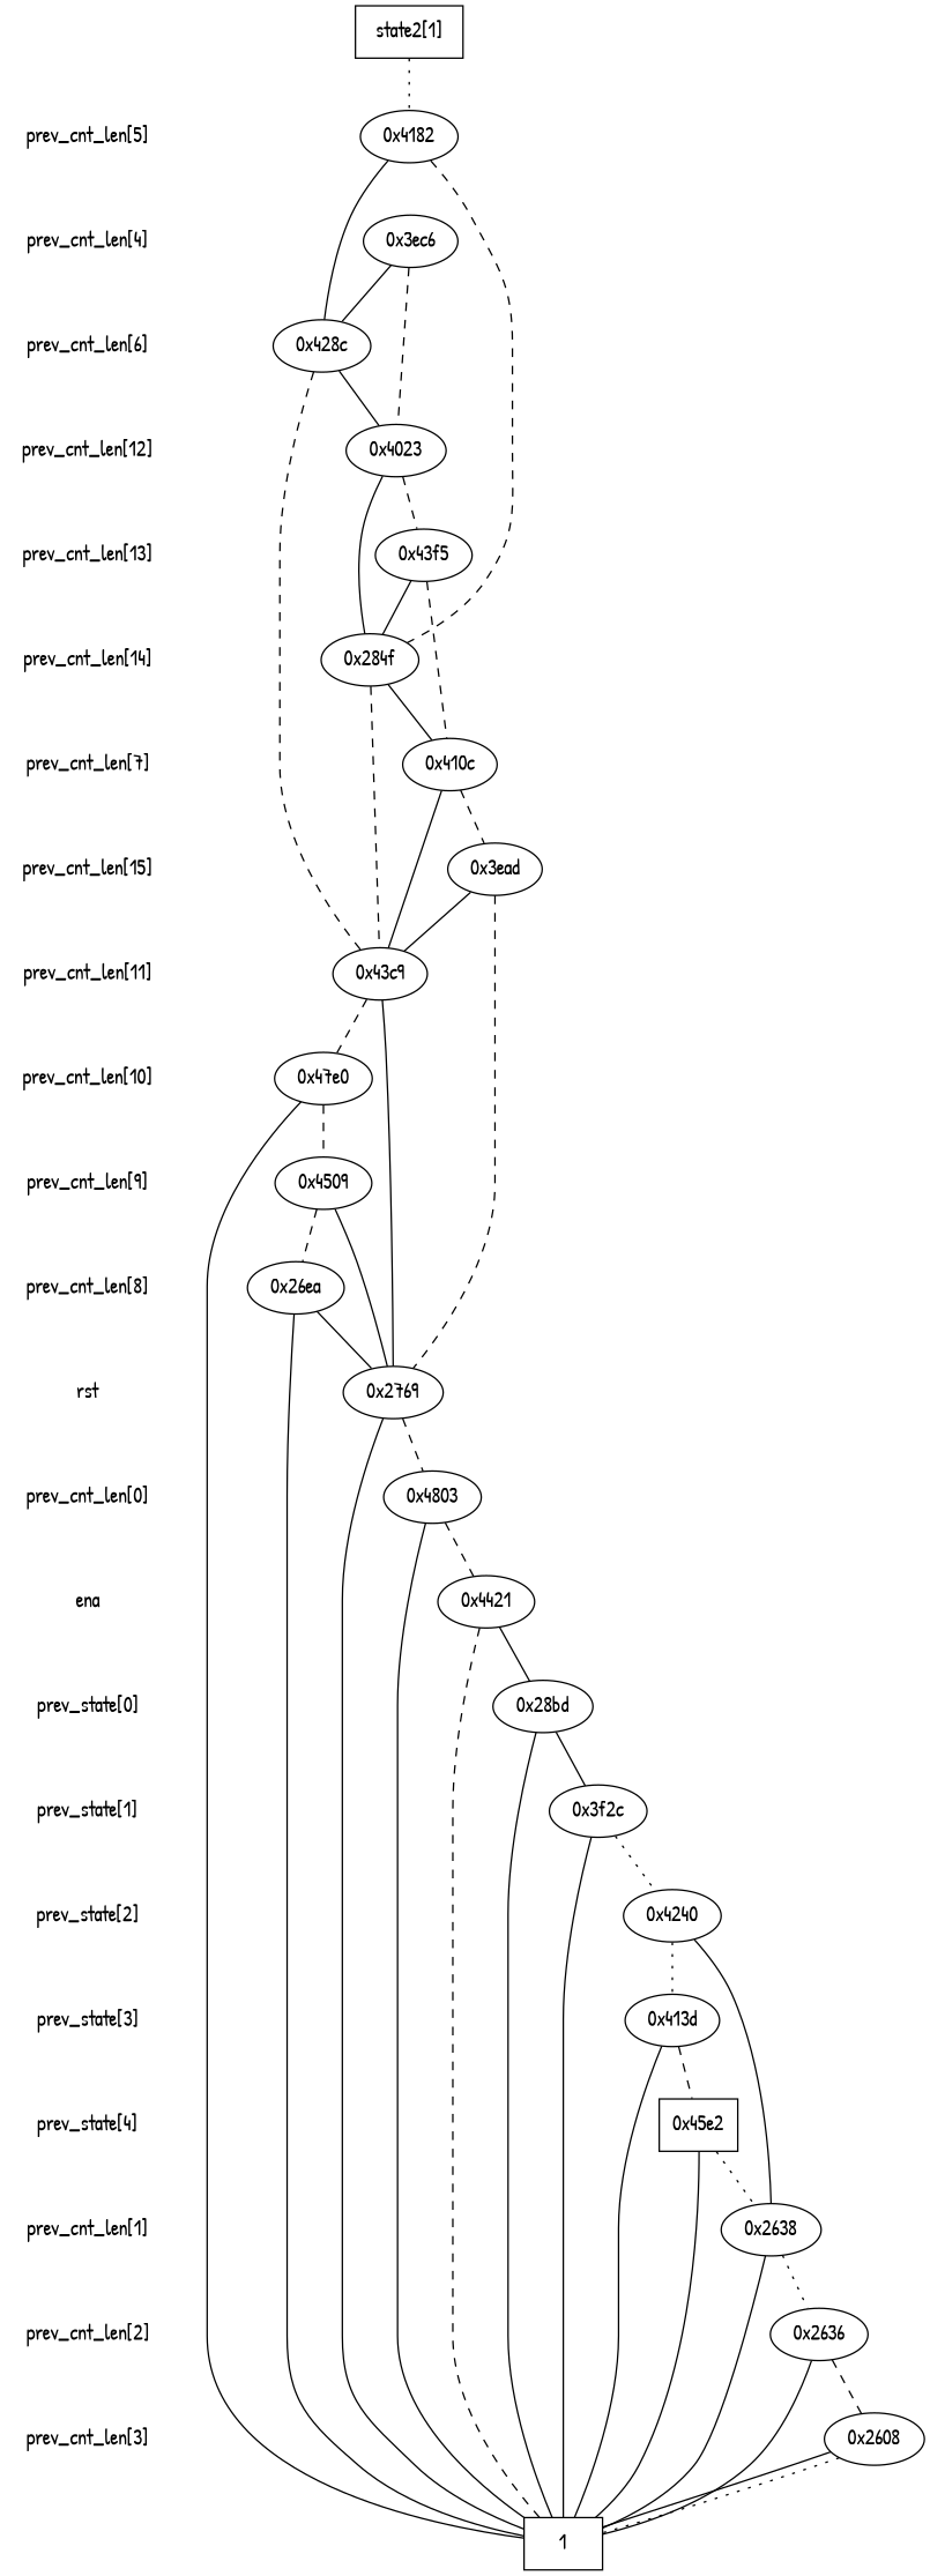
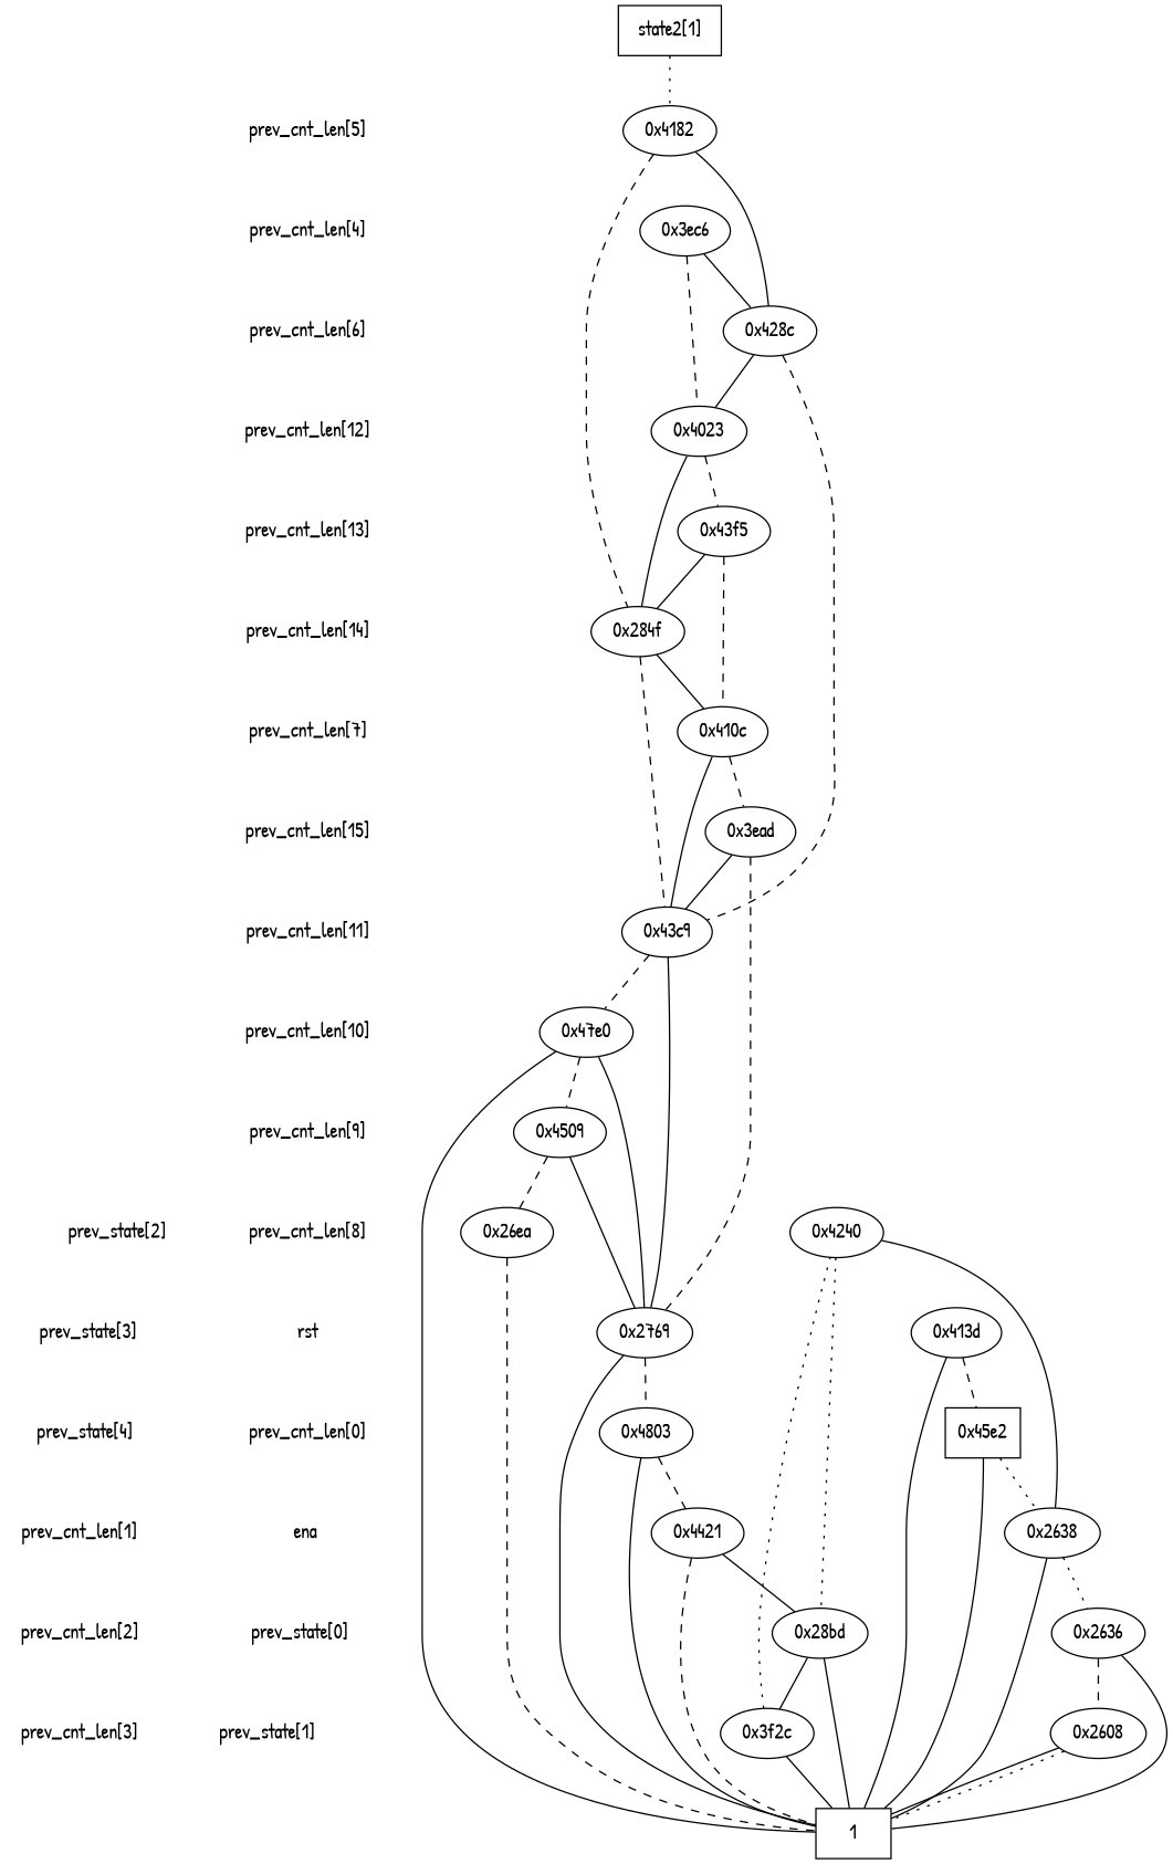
  digraph {
    fontname="Patrick Hand"
    node [fontname="Patrick Hand" shape=plaintext]
    edge [dir=none fontname="Patrick Hand"]
    "CONST NODES" [style=invis]
    " prev_cnt_len[5] "
    " prev_cnt_len[4] "
    " prev_cnt_len[6] "
    " prev_cnt_len[12] "
    " prev_cnt_len[13] "
    " prev_cnt_len[14] "
    " prev_cnt_len[7] "
    " prev_cnt_len[15] "
    " prev_cnt_len[11] "
    " prev_cnt_len[10] "
    " prev_cnt_len[9] "
    " prev_cnt_len[8] "
    " rst "
    " prev_cnt_len[0] "
    " ena "
    " prev_state[0] "
    " prev_state[1] "
    " prev_state[2] "
    " prev_state[3] "
    " prev_state[4] "
    " prev_cnt_len[1] "
    " prev_cnt_len[2] "
    " prev_cnt_len[3] "
    "  state2[1]  " [shape=box]
    "0x4182" [shape=""]
    "0x3ec6" [shape=""]
    "0x428c" [shape=""]
    "0x4023" [shape=""]
    "0x43f5" [shape=""]
    "0x284f" [shape=""]
    "0x410c" [shape=""]
    "0x3ead" [shape=""]
    "0x43c9" [shape=""]
    "0x47e0" [shape=""]
    "0x4509" [shape=""]
    "0x26ea" [shape=""]
    "0x2769" [shape=""]
    "0x4803" [shape=""]
    "0x4421" [shape=""]
    "0x28bd" [shape=""]
    "0x3f2c" [shape=""]
    "0x4240" [shape=""]
    "0x413d" [shape=""]
    "0x45e2" [shape=box]
    "0x2638" [shape=""]
    "0x2636" [shape=""]
    "0x2608" [shape=""]
    n49 [label=1 shape=box]
    subgraph sub_1 {
      "CONST NODES"
      " prev_cnt_len[5] "
      " prev_cnt_len[4] "
      " prev_cnt_len[6] "
      " prev_cnt_len[12] "
      " prev_cnt_len[13] "
      " prev_cnt_len[14] "
      " prev_cnt_len[7] "
      " prev_cnt_len[15] "
      " prev_cnt_len[11] "
      " prev_cnt_len[10] "
      " prev_cnt_len[9] "
      " prev_cnt_len[8] "
      " rst "
      " prev_cnt_len[0] "
      " ena "
      " prev_state[0] "
      " prev_state[1] "
      " prev_state[2] "
      " prev_state[3] "
      " prev_state[4] "
      " prev_cnt_len[1] "
      " prev_cnt_len[2] "
      " prev_cnt_len[3] "
    }
    subgraph sub_2 {
      rank=same
      "  state2[1]  "
    }
    subgraph sub_3 {
      rank=same
      " prev_cnt_len[5] "
      "0x4182"
    }
    subgraph sub_4 {
      rank=same
      " prev_cnt_len[4] "
      "0x3ec6"
    }
    subgraph sub_5 {
      rank=same
      " prev_cnt_len[6] "
      "0x428c"
    }
    subgraph sub_6 {
      rank=same
      " prev_cnt_len[12] "
      "0x4023"
    }
    subgraph sub_7 {
      rank=same
      " prev_cnt_len[13] "
      "0x43f5"
    }
    subgraph sub_8 {
      rank=same
      " prev_cnt_len[14] "
      "0x284f"
    }
    subgraph sub_9 {
      rank=same
      " prev_cnt_len[7] "
      "0x410c"
    }
    subgraph sub_10 {
      rank=same
      " prev_cnt_len[15] "
      "0x3ead"
    }
    subgraph sub_11 {
      rank=same
      " prev_cnt_len[11] "
      "0x43c9"
    }
    subgraph sub_12 {
      rank=same
      " prev_cnt_len[10] "
      "0x47e0"
    }
    subgraph sub_13 {
      rank=same
      " prev_cnt_len[9] "
      "0x4509"
    }
    subgraph sub_14 {
      rank=same
      " prev_cnt_len[8] "
      "0x26ea"
    }
    subgraph sub_15 {
      rank=same
      " rst "
      "0x2769"
    }
    subgraph sub_16 {
      rank=same
      " prev_cnt_len[0] "
      "0x4803"
    }
    subgraph sub_17 {
      rank=same
      " ena "
      "0x4421"
    }
    subgraph sub_18 {
      rank=same
      " prev_state[0] "
      "0x28bd"
    }
    subgraph sub_19 {
      rank=same
      " prev_state[1] "
      "0x3f2c"
    }
    subgraph sub_20 {
      rank=same
      " prev_state[2] "
      "0x4240"
    }
    subgraph sub_21 {
      rank=same
      " prev_state[3] "
      "0x413d"
    }
    subgraph sub_22 {
      rank=same
      " prev_state[4] "
      "0x45e2"
    }
    subgraph sub_23 {
      rank=same
      " prev_cnt_len[1] "
      "0x2638"
    }
    subgraph sub_24 {
      rank=same
      " prev_cnt_len[2] "
      "0x2636"
    }
    subgraph sub_25 {
      rank=same
      " prev_cnt_len[3] "
      "0x2608"
    }
    subgraph sub_26 {
      rank=same
      "CONST NODES"
      subgraph sub_27 {
        rank=same
        n49
      }
    }
    " prev_cnt_len[5] " -> " prev_cnt_len[4] " [style=invis]
    " prev_cnt_len[4] " -> " prev_cnt_len[6] " [style=invis]
    " prev_cnt_len[6] " -> " prev_cnt_len[12] " [style=invis]
    " prev_cnt_len[12] " -> " prev_cnt_len[13] " [style=invis]
    " prev_cnt_len[13] " -> " prev_cnt_len[14] " [style=invis]
    " prev_cnt_len[14] " -> " prev_cnt_len[7] " [style=invis]
    " prev_cnt_len[7] " -> " prev_cnt_len[15] " [style=invis]
    " prev_cnt_len[15] " -> " prev_cnt_len[11] " [style=invis]
    " prev_cnt_len[11] " -> " prev_cnt_len[10] " [style=invis]
    " prev_cnt_len[10] " -> " prev_cnt_len[9] " [style=invis]
    " prev_cnt_len[9] " -> " prev_cnt_len[8] " [style=invis]
    " prev_cnt_len[8] " -> " rst " [style=invis]
    " rst " -> " prev_cnt_len[0] " [style=invis]
    " prev_cnt_len[0] " -> " ena " [style=invis]
    " ena " -> " prev_state[0] " [style=invis]
    " prev_state[0] " -> " prev_state[1] " [style=invis]
    " prev_state[1] " -> " prev_state[2] " [style=invis]
    " prev_state[2] " -> " prev_state[3] " [style=invis]
    " prev_state[3] " -> " prev_state[4] " [style=invis]
    " prev_state[4] " -> " prev_cnt_len[1] " [style=invis]
    " prev_cnt_len[1] " -> " prev_cnt_len[2] " [style=invis]
    " prev_cnt_len[2] " -> " prev_cnt_len[3] " [style=invis]
    " prev_cnt_len[3] " -> "CONST NODES" [style=invis]
    "  state2[1]  " -> "0x4182" [style=dotted]
    "0x4182" -> "0x428c"
    "0x4182" -> "0x284f" [style=dashed]
    "0x3ec6" -> "0x428c"
    "0x3ec6" -> "0x4023" [style=dashed]
    "0x428c" -> "0x4023"
    "0x428c" -> "0x43c9" [style=dashed]
    "0x4023" -> "0x43f5" [style=dashed]
    "0x4023" -> "0x284f"
    "0x43f5" -> "0x284f"
    "0x43f5" -> "0x410c" [style=dashed]
    "0x284f" -> "0x410c"
    "0x284f" -> "0x43c9" [style=dashed]
    "0x410c" -> "0x3ead" [style=dashed]
    "0x410c" -> "0x43c9"
    "0x3ead" -> "0x43c9"
    "0x3ead" -> "0x2769" [style=dashed]
    "0x43c9" -> "0x47e0" [style=dashed]
    "0x43c9" -> "0x2769"
    "0x47e0" -> "0x4509" [style=dashed]
    "0x47e0" -> n49
    "0x4509" -> "0x26ea" [style=dashed]
    "0x4509" -> "0x2769"
-   "0x26ea" -> "0x2769"
-   "0x26ea" -> n49 [style=solid]
+   "0x47e0" -> "0x2769"
+   "0x26ea" -> n49 [style=dashed]
    "0x2769" -> "0x4803" [style=dashed]
    "0x2769" -> n49
    "0x4803" -> "0x4421" [style=dashed]
    "0x4803" -> n49
    "0x4421" -> "0x28bd"
    "0x4421" -> n49 [style=dashed]
    "0x28bd" -> "0x3f2c"
    "0x28bd" -> n49 [style=solid]
    "0x3f2c" -> "0x4240" [style=dotted]
    "0x3f2c" -> n49
-   "0x4240" -> "0x413d" [style=dotted]
+   "0x4240" -> "0x28bd" [style=dotted]
    "0x4240" -> "0x2638"
    "0x413d" -> "0x45e2" [style=dashed]
    "0x413d" -> n49
    "0x45e2" -> "0x2638" [style=dotted]
    "0x45e2" -> n49
    "0x2638" -> "0x2636" [style=dotted]
    "0x2638" -> n49
    "0x2636" -> "0x2608" [style=dashed]
    "0x2636" -> n49
    "0x2608" -> n49
    "0x2608" -> n49 [style=dotted]
  }
